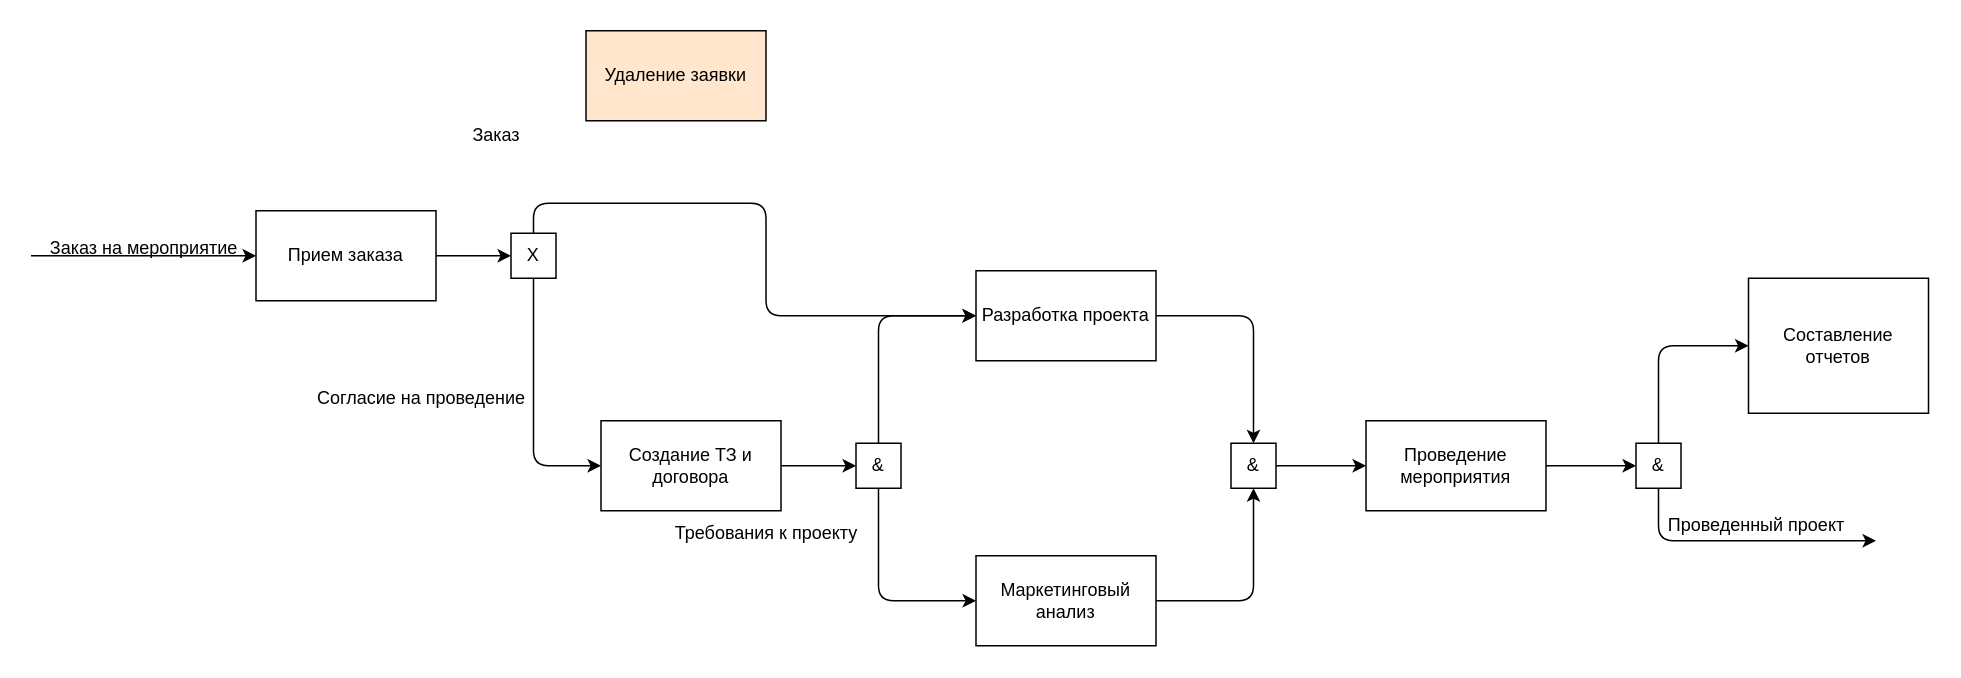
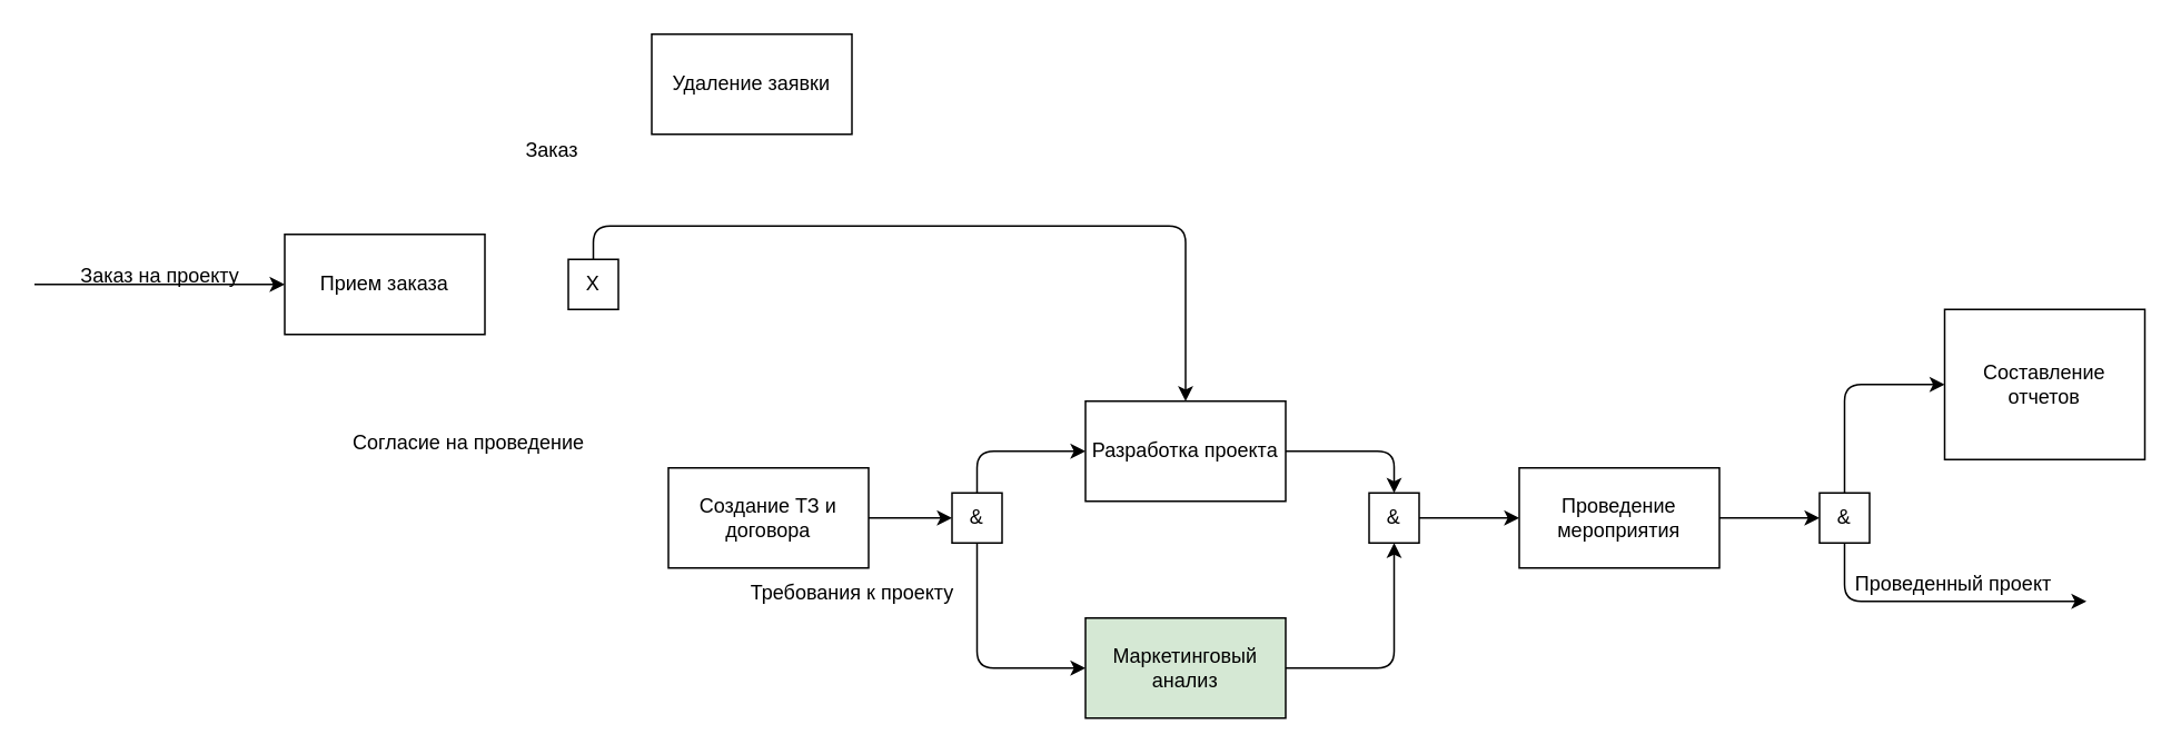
  <mxCell id="0" />
  <mxCell id="1" parent="0" />
- <mxCell id="2" style="edgeStyle=orthogonalEdgeStyle;rounded=0;orthogonalLoop=1;jettySize=auto;html=1;exitX=1;exitY=0.5;exitDx=0;exitDy=0;entryX=0;entryY=0.5;entryDx=0;entryDy=0;" edge="1" parent="1" source="3" target="9"><mxGeometry relative="1" as="geometry" /></mxCell>
  <mxCell id="3" value="Прием заказа" style="rounded=0;whiteSpace=wrap;html=1;" vertex="1" parent="1"><mxGeometry x="170" y="140" width="120" height="60" as="geometry" /></mxCell>
  <mxCell id="4" value="" style="endArrow=classic;html=1;rounded=0;entryX=0;entryY=0.5;entryDx=0;entryDy=0;" edge="1" parent="1" target="3"><mxGeometry width="50" height="50" relative="1" as="geometry"><mxPoint x="20" y="170" as="sourcePoint" /><mxPoint x="70" y="140" as="targetPoint" /></mxGeometry></mxCell>
- <mxCell id="5" value="Заказ на мероприятие" style="text;html=1;align=center;verticalAlign=middle;resizable=0;points=[];autosize=1;strokeColor=none;fillColor=none;" vertex="1" parent="1"><mxGeometry x="20" y="150" width="150" height="30" as="geometry" /></mxCell>
- <mxCell id="6" value="Удаление заявки" style="rounded=0;whiteSpace=wrap;html=1;fillColor=#ffe6cc;" vertex="1" parent="1"><mxGeometry x="390" y="20" width="120" height="60" as="geometry" /></mxCell>
+ <mxCell id="5" value="Заказ на проекту" style="text;html=1;align=center;verticalAlign=middle;resizable=0;points=[];autosize=1;strokeColor=none;fillColor=none;" vertex="1" parent="1"><mxGeometry x="20" y="150" width="150" height="30" as="geometry" /></mxCell>
+ <mxCell id="6" value="Удаление заявки" style="rounded=0;whiteSpace=wrap;html=1;" vertex="1" parent="1"><mxGeometry x="390" y="20" width="120" height="60" as="geometry" /></mxCell>
  <mxCell id="7" style="edgeStyle=orthogonalEdgeStyle;rounded=1;orthogonalLoop=1;jettySize=auto;html=1;exitX=0.5;exitY=0;exitDx=0;exitDy=0;" edge="1" parent="1" source="9" target="19"><mxGeometry relative="1" as="geometry" /></mxCell>
- <mxCell id="8" style="edgeStyle=orthogonalEdgeStyle;rounded=1;orthogonalLoop=1;jettySize=auto;html=1;exitX=0.5;exitY=1;exitDx=0;exitDy=0;entryX=0;entryY=0.5;entryDx=0;entryDy=0;" edge="1" parent="1" source="9" target="11"><mxGeometry relative="1" as="geometry" /></mxCell>
  <mxCell id="9" value="X" style="rounded=0;whiteSpace=wrap;html=1;" vertex="1" parent="1"><mxGeometry x="340" y="155" width="30" height="30" as="geometry" /></mxCell>
  <mxCell id="10" style="edgeStyle=orthogonalEdgeStyle;rounded=1;orthogonalLoop=1;jettySize=auto;html=1;exitX=1;exitY=0.5;exitDx=0;exitDy=0;" edge="1" parent="1" source="11" target="16"><mxGeometry relative="1" as="geometry" /></mxCell>
  <mxCell id="11" value="Создание ТЗ и договора" style="rounded=0;whiteSpace=wrap;html=1;" vertex="1" parent="1"><mxGeometry x="400" y="280" width="120" height="60" as="geometry" /></mxCell>
  <mxCell id="12" value="Согласие на проведение" style="text;html=1;align=center;verticalAlign=middle;resizable=0;points=[];autosize=1;strokeColor=none;fillColor=none;" vertex="1" parent="1"><mxGeometry x="200" y="250" width="160" height="30" as="geometry" /></mxCell>
  <mxCell id="13" value="Заказ" style="text;html=1;align=center;verticalAlign=middle;resizable=0;points=[];autosize=1;strokeColor=none;fillColor=none;" vertex="1" parent="1"><mxGeometry x="300" y="75" width="60" height="30" as="geometry" /></mxCell>
  <mxCell id="14" style="edgeStyle=orthogonalEdgeStyle;rounded=1;orthogonalLoop=1;jettySize=auto;html=1;exitX=0.5;exitY=0;exitDx=0;exitDy=0;entryX=0;entryY=0.5;entryDx=0;entryDy=0;" edge="1" parent="1" source="16" target="19"><mxGeometry relative="1" as="geometry" /></mxCell>
  <mxCell id="15" style="edgeStyle=orthogonalEdgeStyle;rounded=1;orthogonalLoop=1;jettySize=auto;html=1;exitX=0.5;exitY=1;exitDx=0;exitDy=0;entryX=0;entryY=0.5;entryDx=0;entryDy=0;" edge="1" parent="1" source="16" target="21"><mxGeometry relative="1" as="geometry" /></mxCell>
  <mxCell id="16" value="&amp;amp;" style="rounded=0;whiteSpace=wrap;html=1;" vertex="1" parent="1"><mxGeometry x="570" y="295" width="30" height="30" as="geometry" /></mxCell>
  <mxCell id="17" value="Требования к проекту" style="text;html=1;align=center;verticalAlign=middle;resizable=0;points=[];autosize=1;strokeColor=none;fillColor=none;" vertex="1" parent="1"><mxGeometry x="435" y="340" width="150" height="30" as="geometry" /></mxCell>
  <mxCell id="18" style="edgeStyle=orthogonalEdgeStyle;rounded=1;orthogonalLoop=1;jettySize=auto;html=1;entryX=0.5;entryY=0;entryDx=0;entryDy=0;" edge="1" parent="1" source="19" target="23"><mxGeometry relative="1" as="geometry" /></mxCell>
- <mxCell id="19" value="Разработка проекта" style="rounded=0;whiteSpace=wrap;html=1;" vertex="1" parent="1"><mxGeometry x="650" y="180" width="120" height="60" as="geometry" /></mxCell>
+ <mxCell id="19" value="Разработка проекта" style="rounded=0;whiteSpace=wrap;html=1;" vertex="1" parent="1"><mxGeometry x="650" y="240" width="120" height="60" as="geometry" /></mxCell>
  <mxCell id="20" style="edgeStyle=orthogonalEdgeStyle;rounded=1;orthogonalLoop=1;jettySize=auto;html=1;exitX=1;exitY=0.5;exitDx=0;exitDy=0;entryX=0.5;entryY=1;entryDx=0;entryDy=0;" edge="1" parent="1" source="21" target="23"><mxGeometry relative="1" as="geometry" /></mxCell>
- <mxCell id="21" value="Маркетинговый анализ" style="rounded=0;whiteSpace=wrap;html=1;" vertex="1" parent="1"><mxGeometry x="650" y="370" width="120" height="60" as="geometry" /></mxCell>
+ <mxCell id="21" value="Маркетинговый анализ" style="rounded=0;whiteSpace=wrap;html=1;fillColor=#d5e8d4;" vertex="1" parent="1"><mxGeometry x="650" y="370" width="120" height="60" as="geometry" /></mxCell>
  <mxCell id="22" style="edgeStyle=orthogonalEdgeStyle;rounded=1;orthogonalLoop=1;jettySize=auto;html=1;exitX=1;exitY=0.5;exitDx=0;exitDy=0;" edge="1" parent="1" source="23"><mxGeometry relative="1" as="geometry"><mxPoint x="910" y="310" as="targetPoint" /></mxGeometry></mxCell>
  <mxCell id="23" value="&amp;amp;" style="rounded=0;whiteSpace=wrap;html=1;" vertex="1" parent="1"><mxGeometry x="820" y="295" width="30" height="30" as="geometry" /></mxCell>
  <mxCell id="24" style="edgeStyle=orthogonalEdgeStyle;rounded=1;orthogonalLoop=1;jettySize=auto;html=1;exitX=1;exitY=0.5;exitDx=0;exitDy=0;" edge="1" parent="1" source="25" target="28"><mxGeometry relative="1" as="geometry" /></mxCell>
  <mxCell id="25" value="Проведение мероприятия" style="rounded=0;whiteSpace=wrap;html=1;" vertex="1" parent="1"><mxGeometry x="910" y="280" width="120" height="60" as="geometry" /></mxCell>
  <mxCell id="26" value="Составление отчетов" style="rounded=0;whiteSpace=wrap;html=1;" vertex="1" parent="1"><mxGeometry x="1165" y="185" width="120" height="90" as="geometry" /></mxCell>
  <mxCell id="27" style="edgeStyle=orthogonalEdgeStyle;rounded=1;orthogonalLoop=1;jettySize=auto;html=1;exitX=0.5;exitY=0;exitDx=0;exitDy=0;entryX=0;entryY=0.5;entryDx=0;entryDy=0;" edge="1" parent="1" source="28" target="26"><mxGeometry relative="1" as="geometry" /></mxCell>
  <mxCell id="28" value="&amp;amp;" style="rounded=0;whiteSpace=wrap;html=1;" vertex="1" parent="1"><mxGeometry x="1090" y="295" width="30" height="30" as="geometry" /></mxCell>
  <mxCell id="29" value="" style="endArrow=classic;html=1;rounded=1;exitX=0.5;exitY=1;exitDx=0;exitDy=0;" edge="1" parent="1" source="28"><mxGeometry width="50" height="50" relative="1" as="geometry"><mxPoint x="1170" y="390" as="sourcePoint" /><mxPoint x="1250" y="360" as="targetPoint" /><Array as="points"><mxPoint x="1105" y="360" /></Array></mxGeometry></mxCell>
  <mxCell id="30" value="Проведенный проект" style="text;html=1;align=center;verticalAlign=middle;resizable=0;points=[];autosize=1;strokeColor=none;fillColor=none;" vertex="1" parent="1"><mxGeometry x="1100" y="335" width="140" height="30" as="geometry" /></mxCell>
